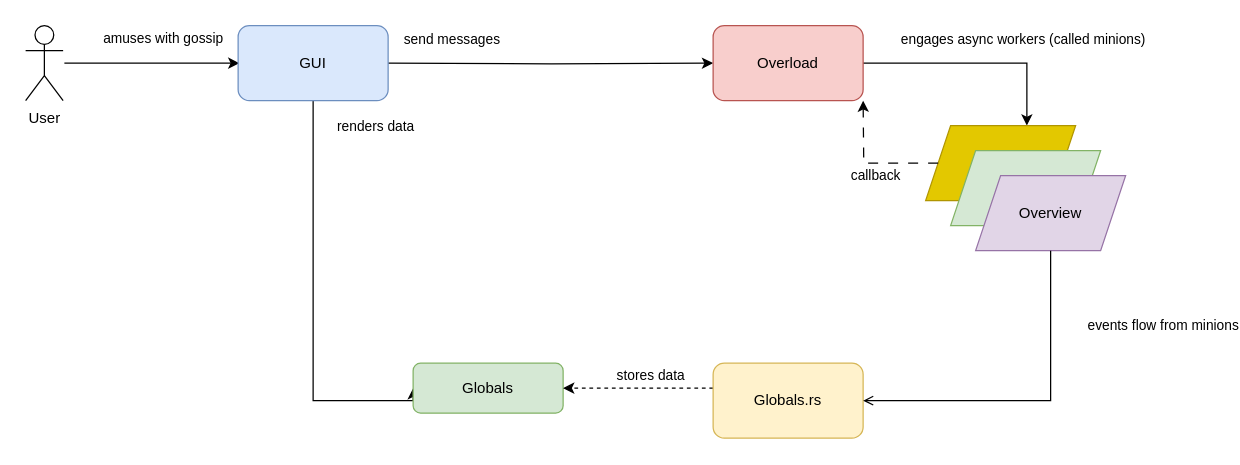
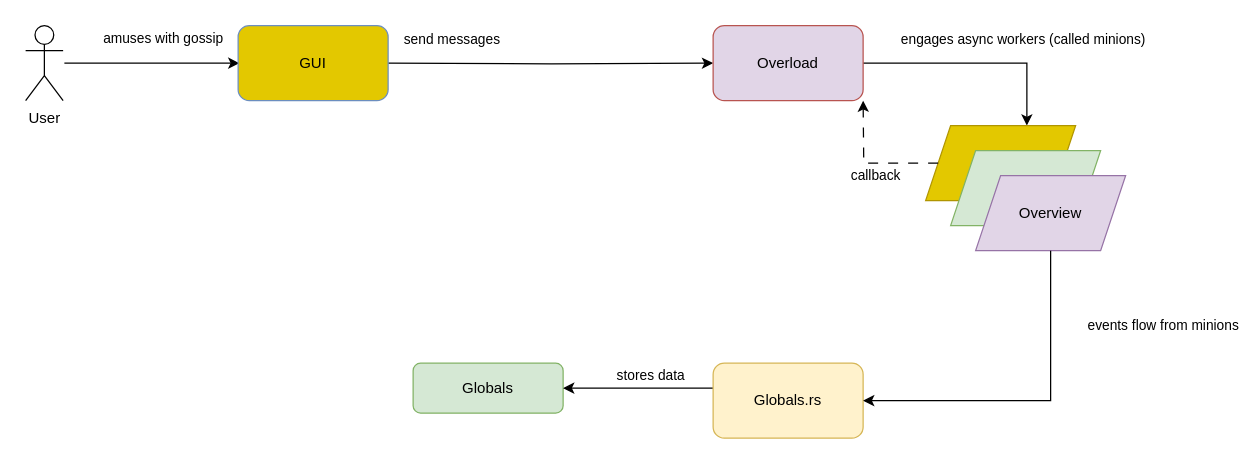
  <mxCell id="0" />
  <mxCell id="1" parent="0" />
  <mxCell id="2" value="amuses with gossip" style="edgeStyle=orthogonalEdgeStyle;rounded=0;orthogonalLoop=1;jettySize=auto;html=1;" parent="1" edge="1"><mxGeometry x="0.129" y="20" relative="1" as="geometry"><mxPoint x="51" y="50" as="sourcePoint" /><mxPoint x="191" y="50" as="targetPoint" /><mxPoint as="offset" /></mxGeometry></mxCell>
  <mxCell id="3" value="User" style="shape=umlActor;verticalLabelPosition=bottom;verticalAlign=top;html=1;outlineConnect=0;" parent="1" vertex="1"><mxGeometry x="20" y="20" width="30" height="60" as="geometry" /></mxCell>
  <mxCell id="4" style="edgeStyle=orthogonalEdgeStyle;rounded=0;orthogonalLoop=1;jettySize=auto;html=1;entryX=0;entryY=0.5;entryDx=0;entryDy=0;exitX=1;exitY=0.5;exitDx=0;exitDy=0;" parent="1" target="9" edge="1"><mxGeometry relative="1" as="geometry"><mxPoint x="310" y="50" as="sourcePoint" /><Array as="points" /></mxGeometry></mxCell>
  <mxCell id="5" value="send messages" style="edgeLabel;html=1;align=center;verticalAlign=middle;resizable=0;points=[];" parent="4" vertex="1" connectable="0"><mxGeometry x="0.168" y="4" relative="1" as="geometry"><mxPoint x="-101" y="-16" as="offset" /></mxGeometry></mxCell>
- <mxCell id="6" value="&lt;div&gt;renders data&lt;/div&gt;" style="edgeStyle=orthogonalEdgeStyle;rounded=0;orthogonalLoop=1;jettySize=auto;html=1;entryX=0;entryY=0.5;entryDx=0;entryDy=0;exitX=0.5;exitY=1;exitDx=0;exitDy=0;" parent="1" source="18" target="14" edge="1"><mxGeometry x="-0.875" y="50" relative="1" as="geometry"><mxPoint x="250" y="100" as="sourcePoint" /><mxPoint x="250" y="320" as="targetPoint" /><Array as="points"><mxPoint x="250" y="320" /></Array><mxPoint as="offset" /></mxGeometry></mxCell>
  <mxCell id="7" style="edgeStyle=orthogonalEdgeStyle;rounded=0;orthogonalLoop=1;jettySize=auto;html=1;exitX=1;exitY=0.5;exitDx=0;exitDy=0;" parent="1" source="9" target="11" edge="1"><mxGeometry relative="1" as="geometry"><mxPoint x="820" y="140" as="targetPoint" /><mxPoint x="720" y="50" as="sourcePoint" /><Array as="points"><mxPoint x="821" y="50" /></Array></mxGeometry></mxCell>
  <mxCell id="8" value="engages async workers (called minions)" style="edgeLabel;html=1;align=center;verticalAlign=middle;resizable=0;points=[];" parent="7" vertex="1" connectable="0"><mxGeometry x="-0.423" y="-5" relative="1" as="geometry"><mxPoint x="75" y="-25" as="offset" /></mxGeometry></mxCell>
- <mxCell id="9" value="Overload" style="rounded=1;whiteSpace=wrap;html=1;fillColor=#f8cecc;strokeColor=#b85450;" parent="1" vertex="1"><mxGeometry x="570" y="20" width="120" height="60" as="geometry" /></mxCell>
+ <mxCell id="9" value="Overload" style="rounded=1;whiteSpace=wrap;html=1;fillColor=#e1d5e7;strokeColor=#b85450;" parent="1" vertex="1"><mxGeometry x="570" y="20" width="120" height="60" as="geometry" /></mxCell>
  <mxCell id="10" value="" style="group;" parent="1" vertex="1" connectable="0"><mxGeometry x="740" y="100" width="160" height="100" as="geometry" /></mxCell>
  <mxCell id="11" value="" style="shape=parallelogram;perimeter=parallelogramPerimeter;whiteSpace=wrap;html=1;fixedSize=1;fillColor=#e3c800;fontColor=#000000;strokeColor=#B09500;" parent="10" vertex="1"><mxGeometry width="120" height="60" as="geometry" /></mxCell>
  <mxCell id="12" value="" style="shape=parallelogram;perimeter=parallelogramPerimeter;whiteSpace=wrap;html=1;fixedSize=1;fillColor=#d5e8d4;strokeColor=#82b366;" parent="10" vertex="1"><mxGeometry x="20" y="20" width="120" height="60" as="geometry" /></mxCell>
  <mxCell id="13" value="Overview" style="shape=parallelogram;perimeter=parallelogramPerimeter;whiteSpace=wrap;html=1;fixedSize=1;fillColor=#e1d5e7;strokeColor=#9673a6;" parent="10" vertex="1"><mxGeometry x="40" y="40" width="120" height="60" as="geometry" /></mxCell>
  <mxCell id="14" value="Globals" style="rounded=1;whiteSpace=wrap;html=1;fillColor=#d5e8d4;strokeColor=#82b366;" parent="1" vertex="1"><mxGeometry x="330" y="290" width="120" height="40" as="geometry" /></mxCell>
  <mxCell id="15" value="callback" style="edgeStyle=orthogonalEdgeStyle;rounded=0;orthogonalLoop=1;jettySize=auto;html=1;entryX=0.75;entryY=1;entryDx=0;entryDy=0;dashed=1;dashPattern=8 8;" parent="1" source="11" edge="1"><mxGeometry x="-0.091" y="10" relative="1" as="geometry"><mxPoint x="690" y="80" as="targetPoint" /><mxPoint as="offset" /></mxGeometry></mxCell>
- <mxCell id="16" value="stores data" style="edgeStyle=orthogonalEdgeStyle;rounded=0;orthogonalLoop=1;jettySize=auto;html=1;entryX=1;entryY=0.5;entryDx=0;entryDy=0;dashed=1;" parent="1" source="17" target="14" edge="1"><mxGeometry x="-0.167" y="-10" relative="1" as="geometry"><Array as="points"><mxPoint x="630" y="320" /></Array><mxPoint as="offset" /></mxGeometry></mxCell>
+ <mxCell id="16" value="stores data" style="edgeStyle=orthogonalEdgeStyle;rounded=0;orthogonalLoop=1;jettySize=auto;html=1;entryX=1;entryY=0.5;entryDx=0;entryDy=0;" parent="1" source="17" target="14" edge="1"><mxGeometry x="-0.167" y="-10" relative="1" as="geometry"><Array as="points"><mxPoint x="630" y="320" /></Array><mxPoint as="offset" /></mxGeometry></mxCell>
  <mxCell id="17" value="Globals.rs" style="rounded=1;whiteSpace=wrap;html=1;fillColor=#fff2cc;strokeColor=#d6b656;" parent="1" vertex="1"><mxGeometry x="570" y="290" width="120" height="60" as="geometry" /></mxCell>
- <mxCell id="18" value="GUI" style="rounded=1;whiteSpace=wrap;html=1;fillColor=#dae8fc;strokeColor=#6c8ebf;" parent="1" vertex="1"><mxGeometry x="190" y="20" width="120" height="60" as="geometry" /></mxCell>
- <mxCell id="19" value="events flow from minions" style="edgeStyle=orthogonalEdgeStyle;rounded=0;orthogonalLoop=1;jettySize=auto;html=1;entryX=1;entryY=0.5;entryDx=0;entryDy=0;endArrow=open;" edge="1" parent="1" source="13" target="17"><mxGeometry x="-0.556" y="90" relative="1" as="geometry"><Array as="points"><mxPoint x="840" y="320" /></Array><mxPoint as="offset" /></mxGeometry></mxCell>
+ <mxCell id="18" value="GUI" style="rounded=1;whiteSpace=wrap;html=1;fillColor=#e3c800;strokeColor=#6c8ebf;" parent="1" vertex="1"><mxGeometry x="190" y="20" width="120" height="60" as="geometry" /></mxCell>
+ <mxCell id="19" value="events flow from minions" style="edgeStyle=orthogonalEdgeStyle;rounded=0;orthogonalLoop=1;jettySize=auto;html=1;entryX=1;entryY=0.5;entryDx=0;entryDy=0;" edge="1" parent="1" source="13" target="17"><mxGeometry x="-0.556" y="90" relative="1" as="geometry"><Array as="points"><mxPoint x="840" y="320" /></Array><mxPoint as="offset" /></mxGeometry></mxCell>
